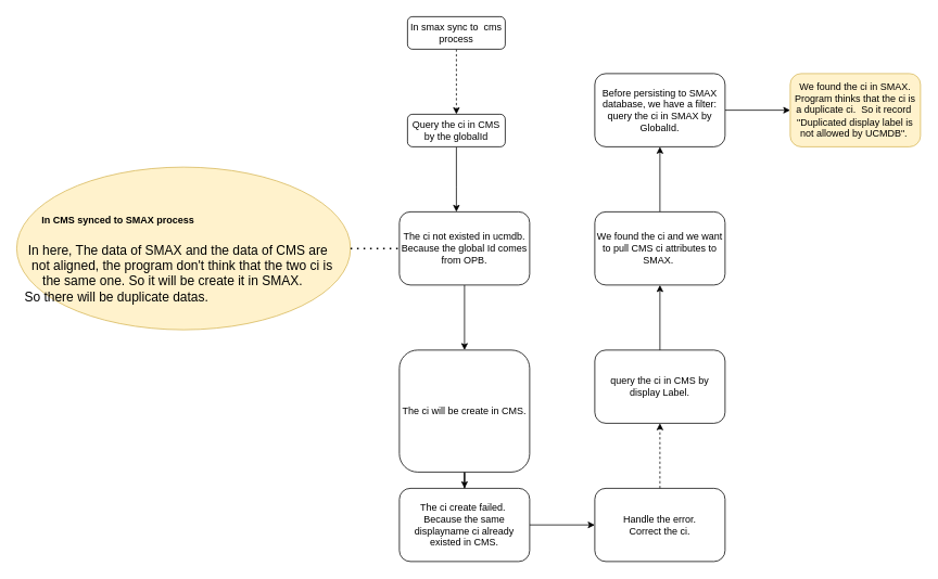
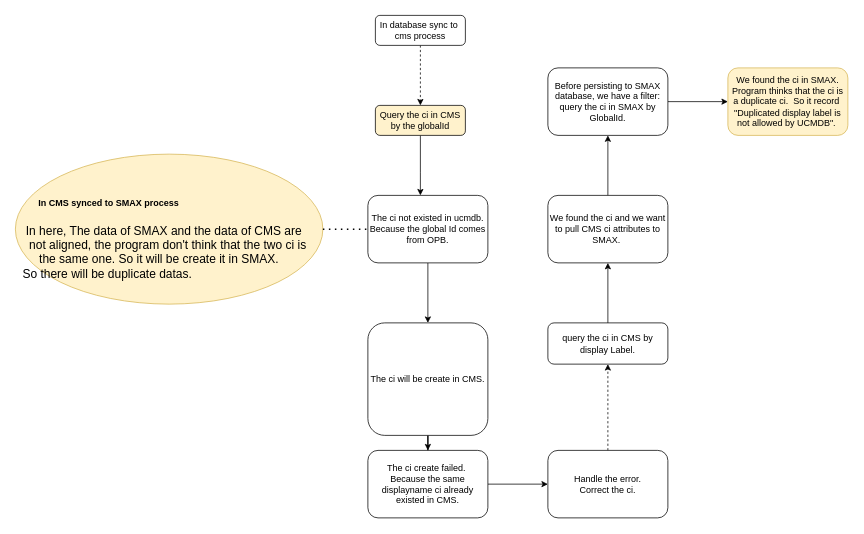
  <mxCell id="0" />
  <mxCell id="1" parent="0" />
  <mxCell id="2" value="" style="edgeStyle=orthogonalEdgeStyle;rounded=0;orthogonalLoop=1;jettySize=auto;html=1;dashed=1;" edge="1" parent="1" source="3" target="5"><mxGeometry relative="1" as="geometry" /></mxCell>
- <mxCell id="3" value="In smax sync to&amp;nbsp; cms process" style="rounded=1;whiteSpace=wrap;html=1;fontSize=12;glass=0;strokeWidth=1;shadow=0;" parent="1" vertex="1"><mxGeometry x="500" y="20" width="120" height="40" as="geometry" /></mxCell>
+ <mxCell id="3" value="In database sync to&amp;nbsp; cms process" style="rounded=1;whiteSpace=wrap;html=1;fontSize=12;glass=0;strokeWidth=1;shadow=0;" parent="1" vertex="1"><mxGeometry x="500" y="20" width="120" height="40" as="geometry" /></mxCell>
  <mxCell id="4" value="" style="edgeStyle=orthogonalEdgeStyle;rounded=0;orthogonalLoop=1;jettySize=auto;html=1;" edge="1" parent="1" source="5" target="7"><mxGeometry relative="1" as="geometry"><Array as="points"><mxPoint x="560" y="230" /><mxPoint x="560" y="230" /></Array></mxGeometry></mxCell>
- <mxCell id="5" value="Query the ci in CMS by the globalId" style="rounded=1;whiteSpace=wrap;html=1;fontSize=12;glass=0;strokeWidth=1;shadow=0;" vertex="1" parent="1"><mxGeometry x="500" y="140" width="120" height="40" as="geometry" /></mxCell>
+ <mxCell id="5" value="Query the ci in CMS by the globalId" style="rounded=1;whiteSpace=wrap;html=1;fontSize=12;glass=0;strokeWidth=1;shadow=0;fillColor=#fff2cc;" vertex="1" parent="1"><mxGeometry x="500" y="140" width="120" height="40" as="geometry" /></mxCell>
  <mxCell id="6" value="" style="edgeStyle=orthogonalEdgeStyle;rounded=0;orthogonalLoop=1;jettySize=auto;html=1;" edge="1" parent="1" source="7" target="9"><mxGeometry relative="1" as="geometry" /></mxCell>
  <mxCell id="7" value="The ci not existed in ucmdb. Because the global Id comes from OPB." style="rounded=1;whiteSpace=wrap;html=1;fontSize=12;glass=0;strokeWidth=1;shadow=0;" vertex="1" parent="1"><mxGeometry x="490" y="260" width="160" height="90" as="geometry" /></mxCell>
  <mxCell id="8" value="" style="edgeStyle=orthogonalEdgeStyle;rounded=0;orthogonalLoop=1;jettySize=auto;html=1;" edge="1" parent="1" source="9" target="11"><mxGeometry relative="1" as="geometry" /></mxCell>
  <mxCell id="9" value="The ci will be create in CMS." style="rounded=1;whiteSpace=wrap;html=1;fontSize=12;glass=0;strokeWidth=1;shadow=0;" vertex="1" parent="1"><mxGeometry x="490" y="430" width="160" height="150" as="geometry" /></mxCell>
  <mxCell id="10" value="" style="edgeStyle=orthogonalEdgeStyle;rounded=0;orthogonalLoop=1;jettySize=auto;html=1;" edge="1" parent="1" source="11" target="13"><mxGeometry relative="1" as="geometry" /></mxCell>
  <mxCell id="11" value="The ci create failed.&amp;nbsp;&lt;br&gt;Because the same displayname ci already existed in CMS." style="rounded=1;whiteSpace=wrap;html=1;fontSize=12;glass=0;strokeWidth=1;shadow=0;" vertex="1" parent="1"><mxGeometry x="490" y="600" width="160" height="90" as="geometry" /></mxCell>
  <mxCell id="12" value="" style="edgeStyle=orthogonalEdgeStyle;rounded=0;orthogonalLoop=1;jettySize=auto;html=1;dashed=1;" edge="1" parent="1" source="13" target="15"><mxGeometry relative="1" as="geometry" /></mxCell>
  <mxCell id="13" value="Handle the error.&lt;br&gt;Correct the ci." style="rounded=1;whiteSpace=wrap;html=1;fontSize=12;glass=0;strokeWidth=1;shadow=0;" vertex="1" parent="1"><mxGeometry x="730" y="600" width="160" height="90" as="geometry" /></mxCell>
  <mxCell id="14" value="" style="edgeStyle=orthogonalEdgeStyle;rounded=0;orthogonalLoop=1;jettySize=auto;html=1;" edge="1" parent="1" source="15" target="17"><mxGeometry relative="1" as="geometry" /></mxCell>
- <mxCell id="15" value="query the ci in CMS by display Label." style="rounded=1;whiteSpace=wrap;html=1;fontSize=12;glass=0;strokeWidth=1;shadow=0;" vertex="1" parent="1"><mxGeometry x="730" y="430" width="160" height="90" as="geometry" /></mxCell>
+ <mxCell id="15" value="query the ci in CMS by display Label." style="rounded=1;whiteSpace=wrap;html=1;fontSize=12;glass=0;strokeWidth=1;shadow=0;" vertex="1" parent="1"><mxGeometry x="730" y="430" width="160" height="55" as="geometry" /></mxCell>
  <mxCell id="16" value="" style="edgeStyle=orthogonalEdgeStyle;rounded=0;orthogonalLoop=1;jettySize=auto;html=1;" edge="1" parent="1" source="17" target="19"><mxGeometry relative="1" as="geometry" /></mxCell>
  <mxCell id="17" value="We found the ci and we want to pull CMS ci attributes to SMAX.&amp;nbsp;" style="rounded=1;whiteSpace=wrap;html=1;fontSize=12;glass=0;strokeWidth=1;shadow=0;" vertex="1" parent="1"><mxGeometry x="730" y="260" width="160" height="90" as="geometry" /></mxCell>
  <mxCell id="18" value="" style="edgeStyle=orthogonalEdgeStyle;rounded=0;orthogonalLoop=1;jettySize=auto;html=1;" edge="1" parent="1" source="19" target="20"><mxGeometry relative="1" as="geometry" /></mxCell>
  <mxCell id="19" value="Before persisting to SMAX database, we have a filter:&lt;br&gt;query the ci in SMAX by GlobalId." style="rounded=1;whiteSpace=wrap;html=1;fontSize=12;glass=0;strokeWidth=1;shadow=0;" vertex="1" parent="1"><mxGeometry x="730" y="90" width="160" height="90" as="geometry" /></mxCell>
  <mxCell id="20" value="We found the ci in SMAX.&lt;br&gt;Program thinks that the ci is a duplicate ci.&amp;nbsp; So it record&amp;nbsp;&lt;br&gt;&quot;Duplicated display label is not allowed by UCMDB&quot;.&amp;nbsp;" style="rounded=1;whiteSpace=wrap;html=1;fontSize=12;glass=0;strokeWidth=1;shadow=0;fillColor=#fff2cc;strokeColor=#d6b656;" vertex="1" parent="1"><mxGeometry x="970" y="90" width="160" height="90" as="geometry" /></mxCell>
  <mxCell id="21" value="&lt;h1&gt;&lt;br&gt;&lt;/h1&gt;" style="text;html=1;strokeColor=none;fillColor=none;spacing=5;spacingTop=-20;whiteSpace=wrap;overflow=hidden;rounded=0;" vertex="1" parent="1"><mxGeometry x="260" y="370" width="190" height="120" as="geometry" /></mxCell>
  <mxCell id="22" value="&lt;h1 style=&quot;text-align: left&quot;&gt;&lt;font style=&quot;font-size: 12px&quot;&gt;&amp;nbsp; &amp;nbsp; &amp;nbsp; &amp;nbsp;&lt;span&gt; &lt;/span&gt;&lt;span&gt; &lt;/span&gt;&lt;span&gt; &lt;/span&gt;&lt;span&gt; &lt;/span&gt;&amp;nbsp;In CMS synced to SMAX process&amp;nbsp;&lt;/font&gt;&lt;/h1&gt;&lt;div style=&quot;text-align: left&quot;&gt;&lt;font size=&quot;3&quot;&gt;&amp;nbsp; &amp;nbsp;In here, The data of SMAX and the data of CMS are&amp;nbsp; &amp;nbsp; &amp;nbsp; &amp;nbsp; &amp;nbsp; not aligned,&amp;nbsp;&lt;/font&gt;&lt;span style=&quot;font-size: medium&quot;&gt;the program don't think that the two ci is&amp;nbsp; &amp;nbsp; &amp;nbsp; &amp;nbsp; &amp;nbsp; &amp;nbsp;the same one. So it will be create it in SMAX.&lt;/span&gt;&lt;/div&gt;&lt;div style=&quot;text-align: left&quot;&gt;&lt;font size=&quot;3&quot;&gt;&lt;span style=&quot;white-space: pre&quot;&gt; &lt;/span&gt;&lt;span style=&quot;white-space: pre&quot;&gt; &lt;/span&gt;So there will be duplicate datas.&lt;/font&gt;&lt;br&gt;&lt;/div&gt;" style="ellipse;whiteSpace=wrap;html=1;fillColor=#fff2cc;strokeColor=#d6b656;" vertex="1" parent="1"><mxGeometry x="20" y="205" width="410" height="200" as="geometry" /></mxCell>
  <mxCell id="23" value="" style="endArrow=none;dashed=1;html=1;dashPattern=1 3;strokeWidth=2;rounded=0;fontSize=12;entryX=0;entryY=0.5;entryDx=0;entryDy=0;exitX=1;exitY=0.5;exitDx=0;exitDy=0;" edge="1" parent="1" source="22" target="7"><mxGeometry width="50" height="50" relative="1" as="geometry"><mxPoint x="430" y="350" as="sourcePoint" /><mxPoint x="480" y="300" as="targetPoint" /></mxGeometry></mxCell>
